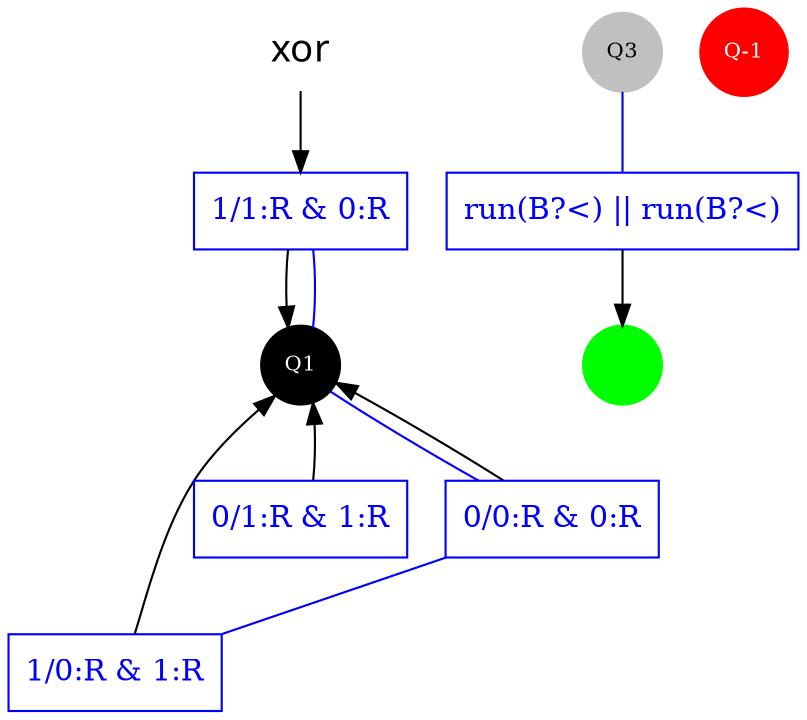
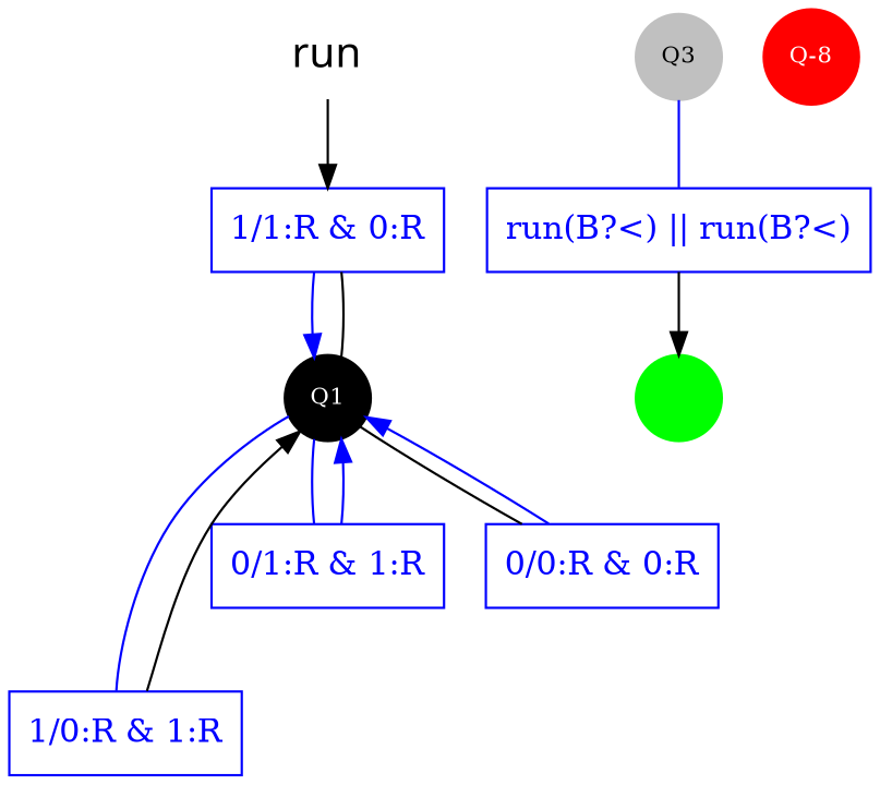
  digraph {
    node [fontsize=14 shape=box color=blue fontcolor=blue peripheries=1 style=solid]
-   n1 [fontname=comic fontsize=18 label=xor shape=plaintext color="" fontcolor="" peripheries="" style=""]
+   n1 [fontname=comic fontsize=18 label=run shape=plaintext color="" fontcolor="" peripheries="" style=""]
    n2 [label="1/1:R & 0:R"]
    Q1 [color=black fontcolor=white fontsize=10 shape=circle style=filled]
    n4 [label="1/0:R & 1:R"]
    n5 [label="0/1:R & 1:R"]
    n6 [label="0/0:R & 0:R"]
    Q0 [color=green fontcolor=green fontsize=10 shape=circle style=filled]
-   "Q-1" [color=red fontcolor=white fontsize=10 shape=circle style=filled]
+   "Q-1" [color=red fontcolor=white fontsize=10 shape=circle style=filled label="Q-8"]
    n9 [color=gray fontcolor=black fontsize=10 label=Q3 shape=circle style=filled]
    n10 [label="run(B?<) || run(B?<)"]
    n1 -> n2
-   n2 -> Q1
-   Q1 -> n2 [color=blue dir=none]
-   n6 -> n4 [color=blue dir=none]
-   Q1 -> n6 [color=blue dir=none]
+   n2 -> Q1 [color=blue]
+   Q1 -> n2 [color=black dir=none]
+   Q1 -> n4 [color=blue dir=none]
+   Q1 -> n5 [color=blue dir=none]
+   Q1 -> n6 [color=black dir=none]
    n4 -> Q1
-   n5 -> Q1
-   n6 -> Q1
+   n5 -> Q1 [color=blue]
+   n6 -> Q1 [color=blue]
    n9 -> n10 [color=blue dir=none]
    n10 -> Q0
  }
